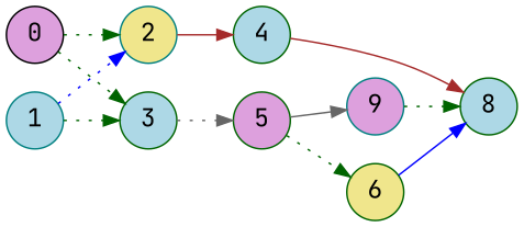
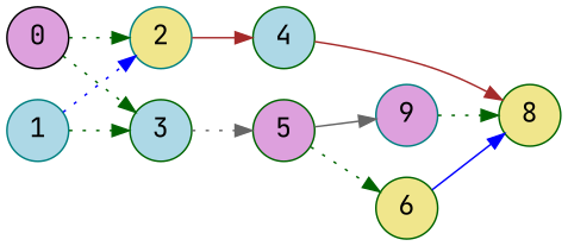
  digraph {
    fontname="JetBrains Mono"
    rankdir=LR
    node [color=darkgreen fillcolor=lightblue fontname="JetBrains Mono" fontsize=16 shape=circle style=filled]
    edge [color=darkgreen fontname="JetBrains Mono" style=dotted]
    0 [color=black fillcolor=plum]
    2 [color=teal fillcolor=khaki]
    3
    4
    5 [fillcolor=plum]
    1 [color=teal]
-   8
+   8 [fillcolor=khaki]
    6 [fillcolor=khaki]
    n9 [color=teal fillcolor=plum label=9]
    0 -> 2
    0 -> 3
    2 -> 4 [color=brown style=solid]
    3 -> 5 [color=gray40]
    4 -> 8 [color=brown style=solid]
    5 -> 6
    5 -> n9 [color=gray40 style=solid]
    1 -> 2 [color=blue]
    1 -> 3
    6 -> 8 [color=blue style=solid]
    n9 -> 8
  }
